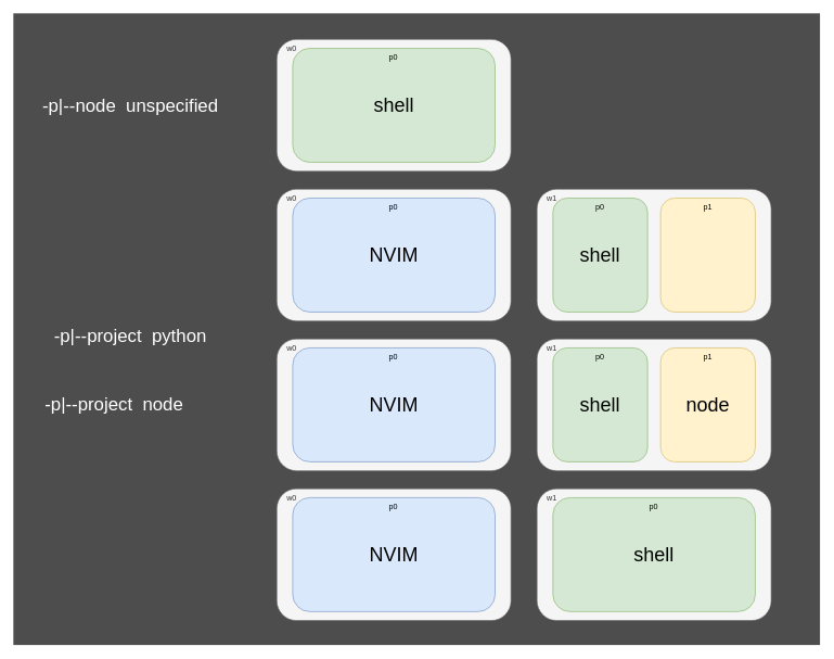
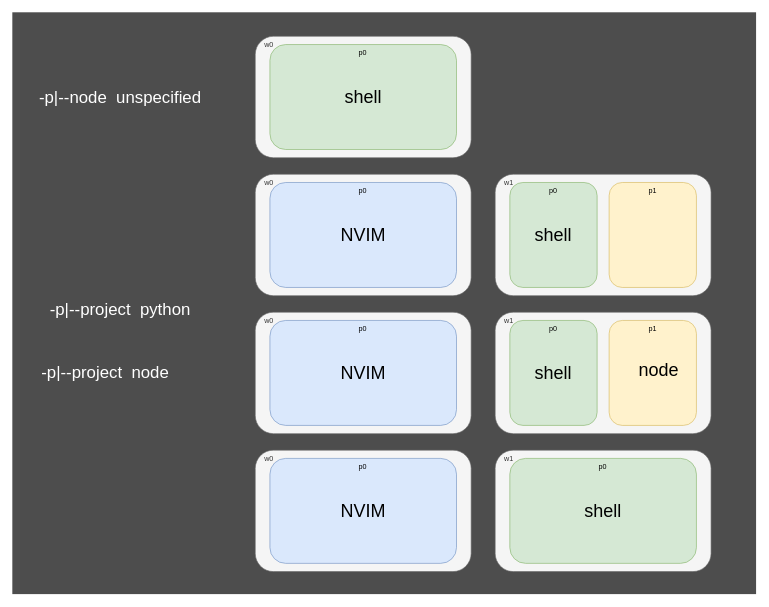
  <mxCell id="0" />
  <mxCell id="1" parent="0" />
  <mxCell id="2" value="" style="rounded=0;whiteSpace=wrap;html=1;strokeColor=none;fillColor=#4D4D4D;" vertex="1" parent="1"><mxGeometry x="20" y="20" width="1240" height="970" as="geometry" /></mxCell>
  <mxCell id="3" value="&amp;nbsp; &amp;nbsp; w0" style="rounded=1;whiteSpace=wrap;html=1;verticalAlign=top;align=left;fillColor=#f5f5f5;fontColor=#333333;strokeColor=#666666;" vertex="1" parent="1"><mxGeometry x="425" y="290" width="360" height="202.5" as="geometry" /></mxCell>
  <mxCell id="4" value="p0" style="rounded=1;whiteSpace=wrap;html=1;verticalAlign=top;align=center;fillColor=#dae8fc;strokeColor=#6c8ebf;" vertex="1" parent="1"><mxGeometry x="449.45" y="303.75" width="311.11" height="175" as="geometry" /></mxCell>
  <mxCell id="5" value="NVIM" style="text;html=1;align=center;verticalAlign=middle;whiteSpace=wrap;rounded=0;fontSize=30;" vertex="1" parent="1"><mxGeometry x="575" y="376.25" width="60" height="30" as="geometry" /></mxCell>
  <mxCell id="6" value="&amp;nbsp; &amp;nbsp; w1" style="rounded=1;whiteSpace=wrap;html=1;verticalAlign=top;align=left;fillColor=#f5f5f5;fontColor=#333333;strokeColor=#666666;" vertex="1" parent="1"><mxGeometry x="825" y="290" width="360" height="202.5" as="geometry" /></mxCell>
  <mxCell id="7" value="p0" style="rounded=1;whiteSpace=wrap;html=1;verticalAlign=top;align=center;fillColor=#d5e8d4;strokeColor=#82b366;" vertex="1" parent="1"><mxGeometry x="849.45" y="303.75" width="145.55" height="175" as="geometry" /></mxCell>
  <mxCell id="8" value="shell" style="text;html=1;align=center;verticalAlign=middle;whiteSpace=wrap;rounded=0;fontSize=30;" vertex="1" parent="1"><mxGeometry x="892.23" y="376.25" width="60" height="30" as="geometry" /></mxCell>
  <mxCell id="9" value="p1" style="rounded=1;whiteSpace=wrap;html=1;verticalAlign=top;align=center;fillColor=#fff2cc;strokeColor=#d6b656;" vertex="1" parent="1"><mxGeometry x="1015" y="303.75" width="145.55" height="175" as="geometry" /></mxCell>
  <mxCell id="10" value="&amp;nbsp; &amp;nbsp; w0" style="rounded=1;whiteSpace=wrap;html=1;verticalAlign=top;align=left;fillColor=#f5f5f5;fontColor=#333333;strokeColor=#666666;" vertex="1" parent="1"><mxGeometry x="425" y="60" width="360" height="202.5" as="geometry" /></mxCell>
  <mxCell id="11" value="p0" style="rounded=1;whiteSpace=wrap;html=1;verticalAlign=top;align=center;fillColor=#d5e8d4;strokeColor=#82b366;" vertex="1" parent="1"><mxGeometry x="449.45" y="73.75" width="311.11" height="175" as="geometry" /></mxCell>
  <mxCell id="12" value="shell" style="text;html=1;align=center;verticalAlign=middle;whiteSpace=wrap;rounded=0;fontSize=30;" vertex="1" parent="1"><mxGeometry x="575" y="146.25" width="60" height="30" as="geometry" /></mxCell>
  <mxCell id="13" value="&amp;nbsp; &amp;nbsp; w0" style="rounded=1;whiteSpace=wrap;html=1;verticalAlign=top;align=left;fillColor=#f5f5f5;fontColor=#333333;strokeColor=#666666;" vertex="1" parent="1"><mxGeometry x="425" y="520" width="360" height="202.5" as="geometry" /></mxCell>
  <mxCell id="14" value="p0" style="rounded=1;whiteSpace=wrap;html=1;verticalAlign=top;align=center;fillColor=#dae8fc;strokeColor=#6c8ebf;" vertex="1" parent="1"><mxGeometry x="449.45" y="533.75" width="311.11" height="175" as="geometry" /></mxCell>
  <mxCell id="15" value="NVIM" style="text;html=1;align=center;verticalAlign=middle;whiteSpace=wrap;rounded=0;fontSize=30;" vertex="1" parent="1"><mxGeometry x="575" y="606.25" width="60" height="30" as="geometry" /></mxCell>
  <mxCell id="16" value="&amp;nbsp; &amp;nbsp; w1" style="rounded=1;whiteSpace=wrap;html=1;verticalAlign=top;align=left;fillColor=#f5f5f5;fontColor=#333333;strokeColor=#666666;" vertex="1" parent="1"><mxGeometry x="825" y="520" width="360" height="202.5" as="geometry" /></mxCell>
  <mxCell id="17" value="p0" style="rounded=1;whiteSpace=wrap;html=1;verticalAlign=top;align=center;fillColor=#d5e8d4;strokeColor=#82b366;" vertex="1" parent="1"><mxGeometry x="849.45" y="533.75" width="145.55" height="175" as="geometry" /></mxCell>
  <mxCell id="18" value="shell" style="text;html=1;align=center;verticalAlign=middle;whiteSpace=wrap;rounded=0;fontSize=30;" vertex="1" parent="1"><mxGeometry x="892.23" y="606.25" width="60" height="30" as="geometry" /></mxCell>
  <mxCell id="19" value="p1" style="rounded=1;whiteSpace=wrap;html=1;verticalAlign=top;align=center;fillColor=#fff2cc;strokeColor=#d6b656;" vertex="1" parent="1"><mxGeometry x="1015" y="533.75" width="145.55" height="175" as="geometry" /></mxCell>
- <mxCell id="20" value="node" style="text;html=1;align=center;verticalAlign=middle;whiteSpace=wrap;rounded=0;fontSize=30;" vertex="1" parent="1"><mxGeometry x="1057.78" y="606.25" width="60" height="30" as="geometry" /></mxCell>
+ <mxCell id="20" value="node" style="text;html=1;align=center;verticalAlign=middle;whiteSpace=wrap;rounded=0;fontSize=30;" vertex="1" parent="1"><mxGeometry x="1067.78" y="601.25" width="60" height="30" as="geometry" /></mxCell>
  <mxCell id="21" value="&amp;nbsp; &amp;nbsp; w0" style="rounded=1;whiteSpace=wrap;html=1;verticalAlign=top;align=left;fillColor=#f5f5f5;fontColor=#333333;strokeColor=#666666;" vertex="1" parent="1"><mxGeometry x="425" y="750" width="360" height="202.5" as="geometry" /></mxCell>
  <mxCell id="22" value="p0" style="rounded=1;whiteSpace=wrap;html=1;verticalAlign=top;align=center;fillColor=#dae8fc;strokeColor=#6c8ebf;" vertex="1" parent="1"><mxGeometry x="449.45" y="763.75" width="311.11" height="175" as="geometry" /></mxCell>
  <mxCell id="23" value="NVIM" style="text;html=1;align=center;verticalAlign=middle;whiteSpace=wrap;rounded=0;fontSize=30;" vertex="1" parent="1"><mxGeometry x="575" y="836.25" width="60" height="30" as="geometry" /></mxCell>
  <mxCell id="24" value="&amp;nbsp; &amp;nbsp; w1" style="rounded=1;whiteSpace=wrap;html=1;verticalAlign=top;align=left;fillColor=#f5f5f5;fontColor=#333333;strokeColor=#666666;" vertex="1" parent="1"><mxGeometry x="825" y="750" width="360" height="202.5" as="geometry" /></mxCell>
  <mxCell id="25" value="p0" style="rounded=1;whiteSpace=wrap;html=1;verticalAlign=top;align=center;fillColor=#d5e8d4;strokeColor=#82b366;" vertex="1" parent="1"><mxGeometry x="849.44" y="763.75" width="311.11" height="175" as="geometry" /></mxCell>
  <mxCell id="26" value="shell" style="text;html=1;align=center;verticalAlign=middle;whiteSpace=wrap;rounded=0;fontSize=30;" vertex="1" parent="1"><mxGeometry x="975" y="836.25" width="60" height="30" as="geometry" /></mxCell>
  <mxCell id="27" value="-p|--node&amp;nbsp; unspecified" style="text;html=1;align=center;verticalAlign=middle;whiteSpace=wrap;rounded=0;fontSize=28;fontColor=#FFFFFF;" vertex="1" parent="1"><mxGeometry x="50" y="134.38" width="300" height="53.75" as="geometry" /></mxCell>
  <mxCell id="28" value="-p|--project&amp;nbsp; python" style="text;html=1;align=center;verticalAlign=middle;whiteSpace=wrap;rounded=0;fontSize=28;fontColor=#FFFFFF;" vertex="1" parent="1"><mxGeometry x="50" y="489.37" width="300" height="53.75" as="geometry" /></mxCell>
  <mxCell id="29" value="-p|--project&amp;nbsp; node" style="text;html=1;align=center;verticalAlign=middle;whiteSpace=wrap;rounded=0;fontSize=28;fontColor=#FFFFFF;" vertex="1" parent="1"><mxGeometry x="25" y="594.37" width="300" height="53.75" as="geometry" /></mxCell>
